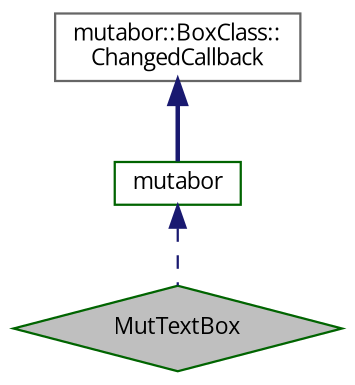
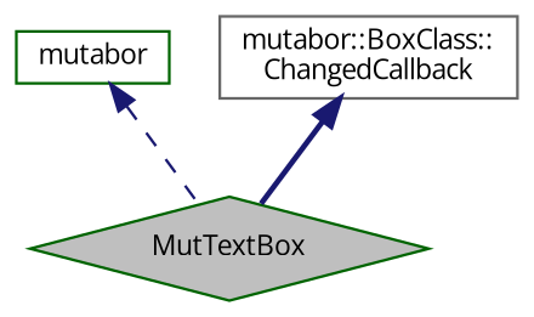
  digraph {
    fontname="Open Sans"
    node [color=darkgreen fillcolor=white fontname="Open Sans" fontsize=10 shape=box style=filled]
    edge [color=midnightblue dir=back fontname="Open Sans" fontsize=10 labelfontname=Sans labelfontsize=10]
    n1 [fillcolor=grey75 fontcolor=black height=0.2 label=MutTextBox shape=diamond width=0.4]
    n2 [height=0.2 label=mutabor width=0.4]
    n3 [color=gray40 height=0.2 label="mutabor::BoxClass::\lChangedCallback" width=0.4]
    n2 -> n1 [style=dashed]
-   n3 -> n2 [style=bold]
+   n3 -> n1 [style=bold]
  }
